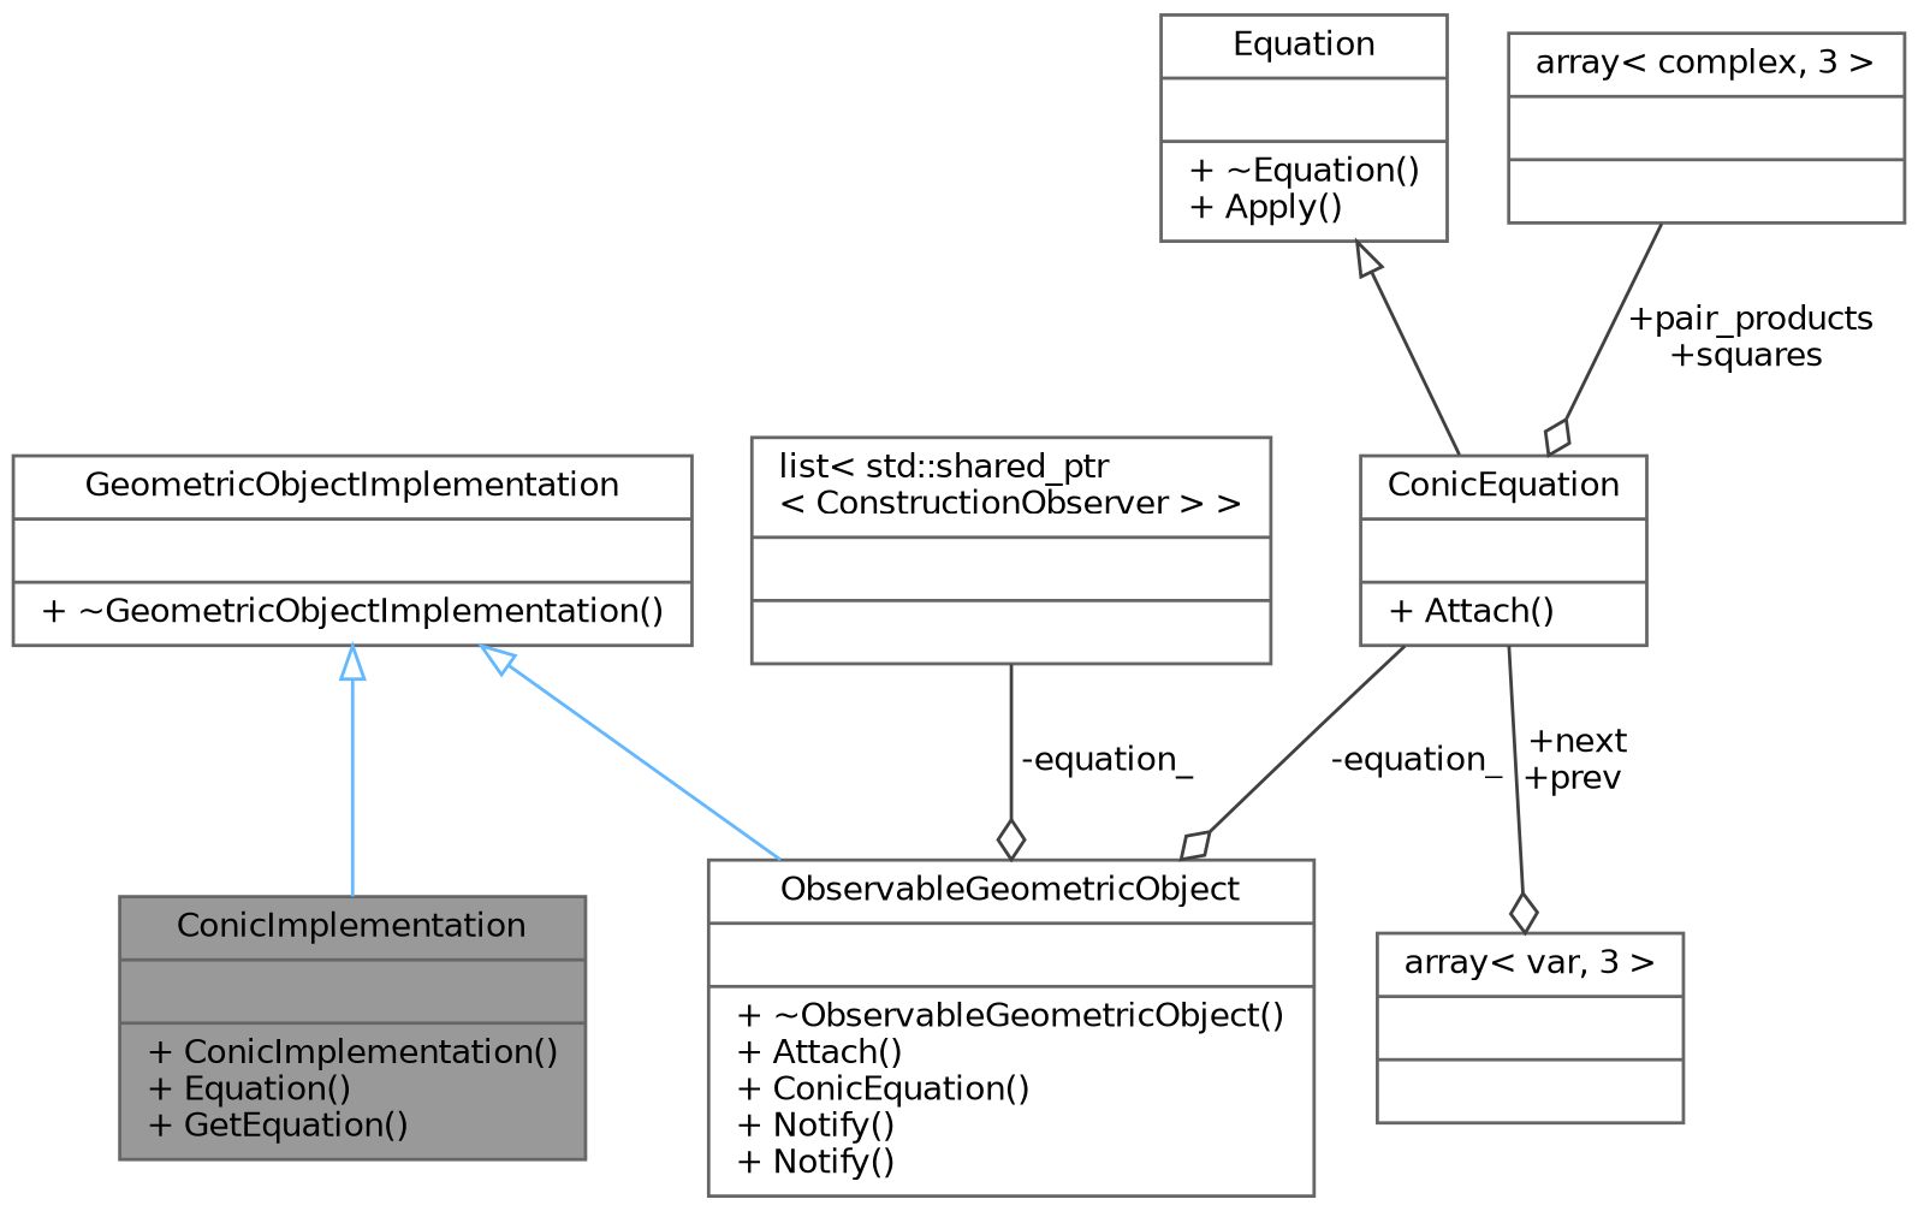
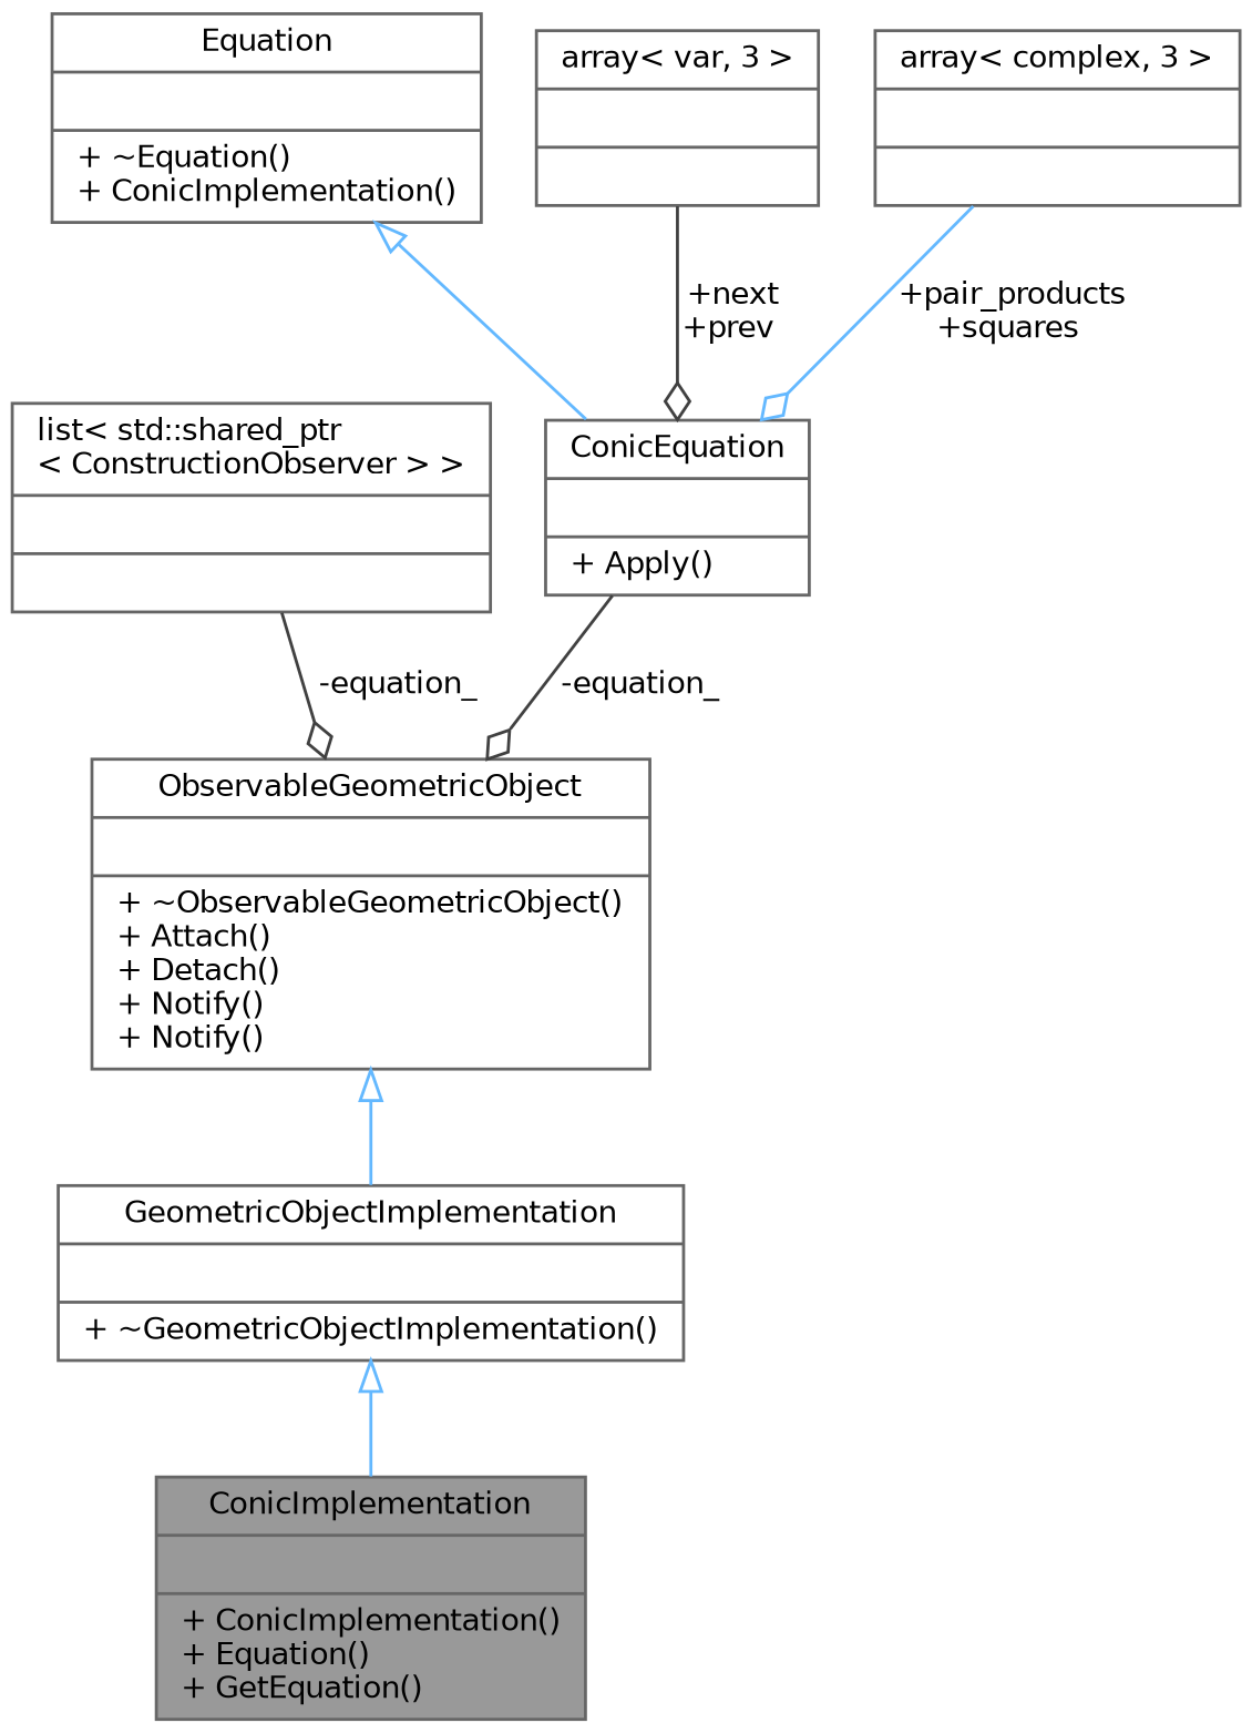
  digraph {
    node [color=gray40 fillcolor=white fontname=Helvetica fontsize=10 shape=record style=filled]
    edge [color=grey25 fontname=Helvetica fontsize=10 labelfontname=Helvetica labelfontsize=10 style=solid arrowhead=odiamond]
    n1 [fillcolor=grey60 fontcolor=black height=0.2 label="{ConicImplementation\n||+ ConicImplementation()\l+ Equation()\l+ GetEquation()\l}" width=0.4]
    n2 [height=0.2 label="{GeometricObjectImplementation\n||+ ~GeometricObjectImplementation()\l}" width=0.4]
-   n3 [height=0.2 label="{ObservableGeometricObject\n||+ ~ObservableGeometricObject()\l+ Attach()\l+ ConicEquation()\l+ Notify()\l+ Notify()\l}" width=0.4]
+   n3 [height=0.2 label="{ObservableGeometricObject\n||+ ~ObservableGeometricObject()\l+ Attach()\l+ Detach()\l+ Notify()\l+ Notify()\l}" width=0.4]
    n4 [height=0.2 label="{list\< std::shared_ptr\l\< ConstructionObserver \> \>\n||}" width=0.4]
-   n5 [height=0.2 label="{ConicEquation\n||+ Attach()\l}" width=0.4]
-   n6 [height=0.2 label="{Equation\n||+ ~Equation()\l+ Apply()\l}" width=0.4]
+   n5 [height=0.2 label="{ConicEquation\n||+ Apply()\l}" width=0.4]
+   n6 [height=0.2 label="{Equation\n||+ ~Equation()\l+ ConicImplementation()\l}" width=0.4]
    n7 [height=0.2 label="{array\< var, 3 \>\n||}" width=0.4]
    n8 [height=0.2 label="{array\< complex, 3 \>\n||}" width=0.4]
    n2 -> n1 [arrowtail=onormal color=steelblue1 dir=back arrowhead=""]
-   n2 -> n3 [arrowtail=onormal color=steelblue1 dir=back arrowhead=""]
+   n3 -> n2 [arrowtail=onormal color=steelblue1 dir=back arrowhead=""]
    n4 -> n3 [label=" -equation_"]
    n5 -> n3 [label=" -equation_"]
-   n6 -> n5 [arrowtail=onormal dir=back arrowhead=""]
-   n5 -> n7 [label=" +next\n+prev"]
-   n8 -> n5 [label=" +pair_products\n+squares"]
+   n6 -> n5 [arrowtail=onormal color=steelblue1 dir=back arrowhead=""]
+   n7 -> n5 [label=" +next\n+prev"]
+   n8 -> n5 [color=steelblue1 label=" +pair_products\n+squares"]
  }
